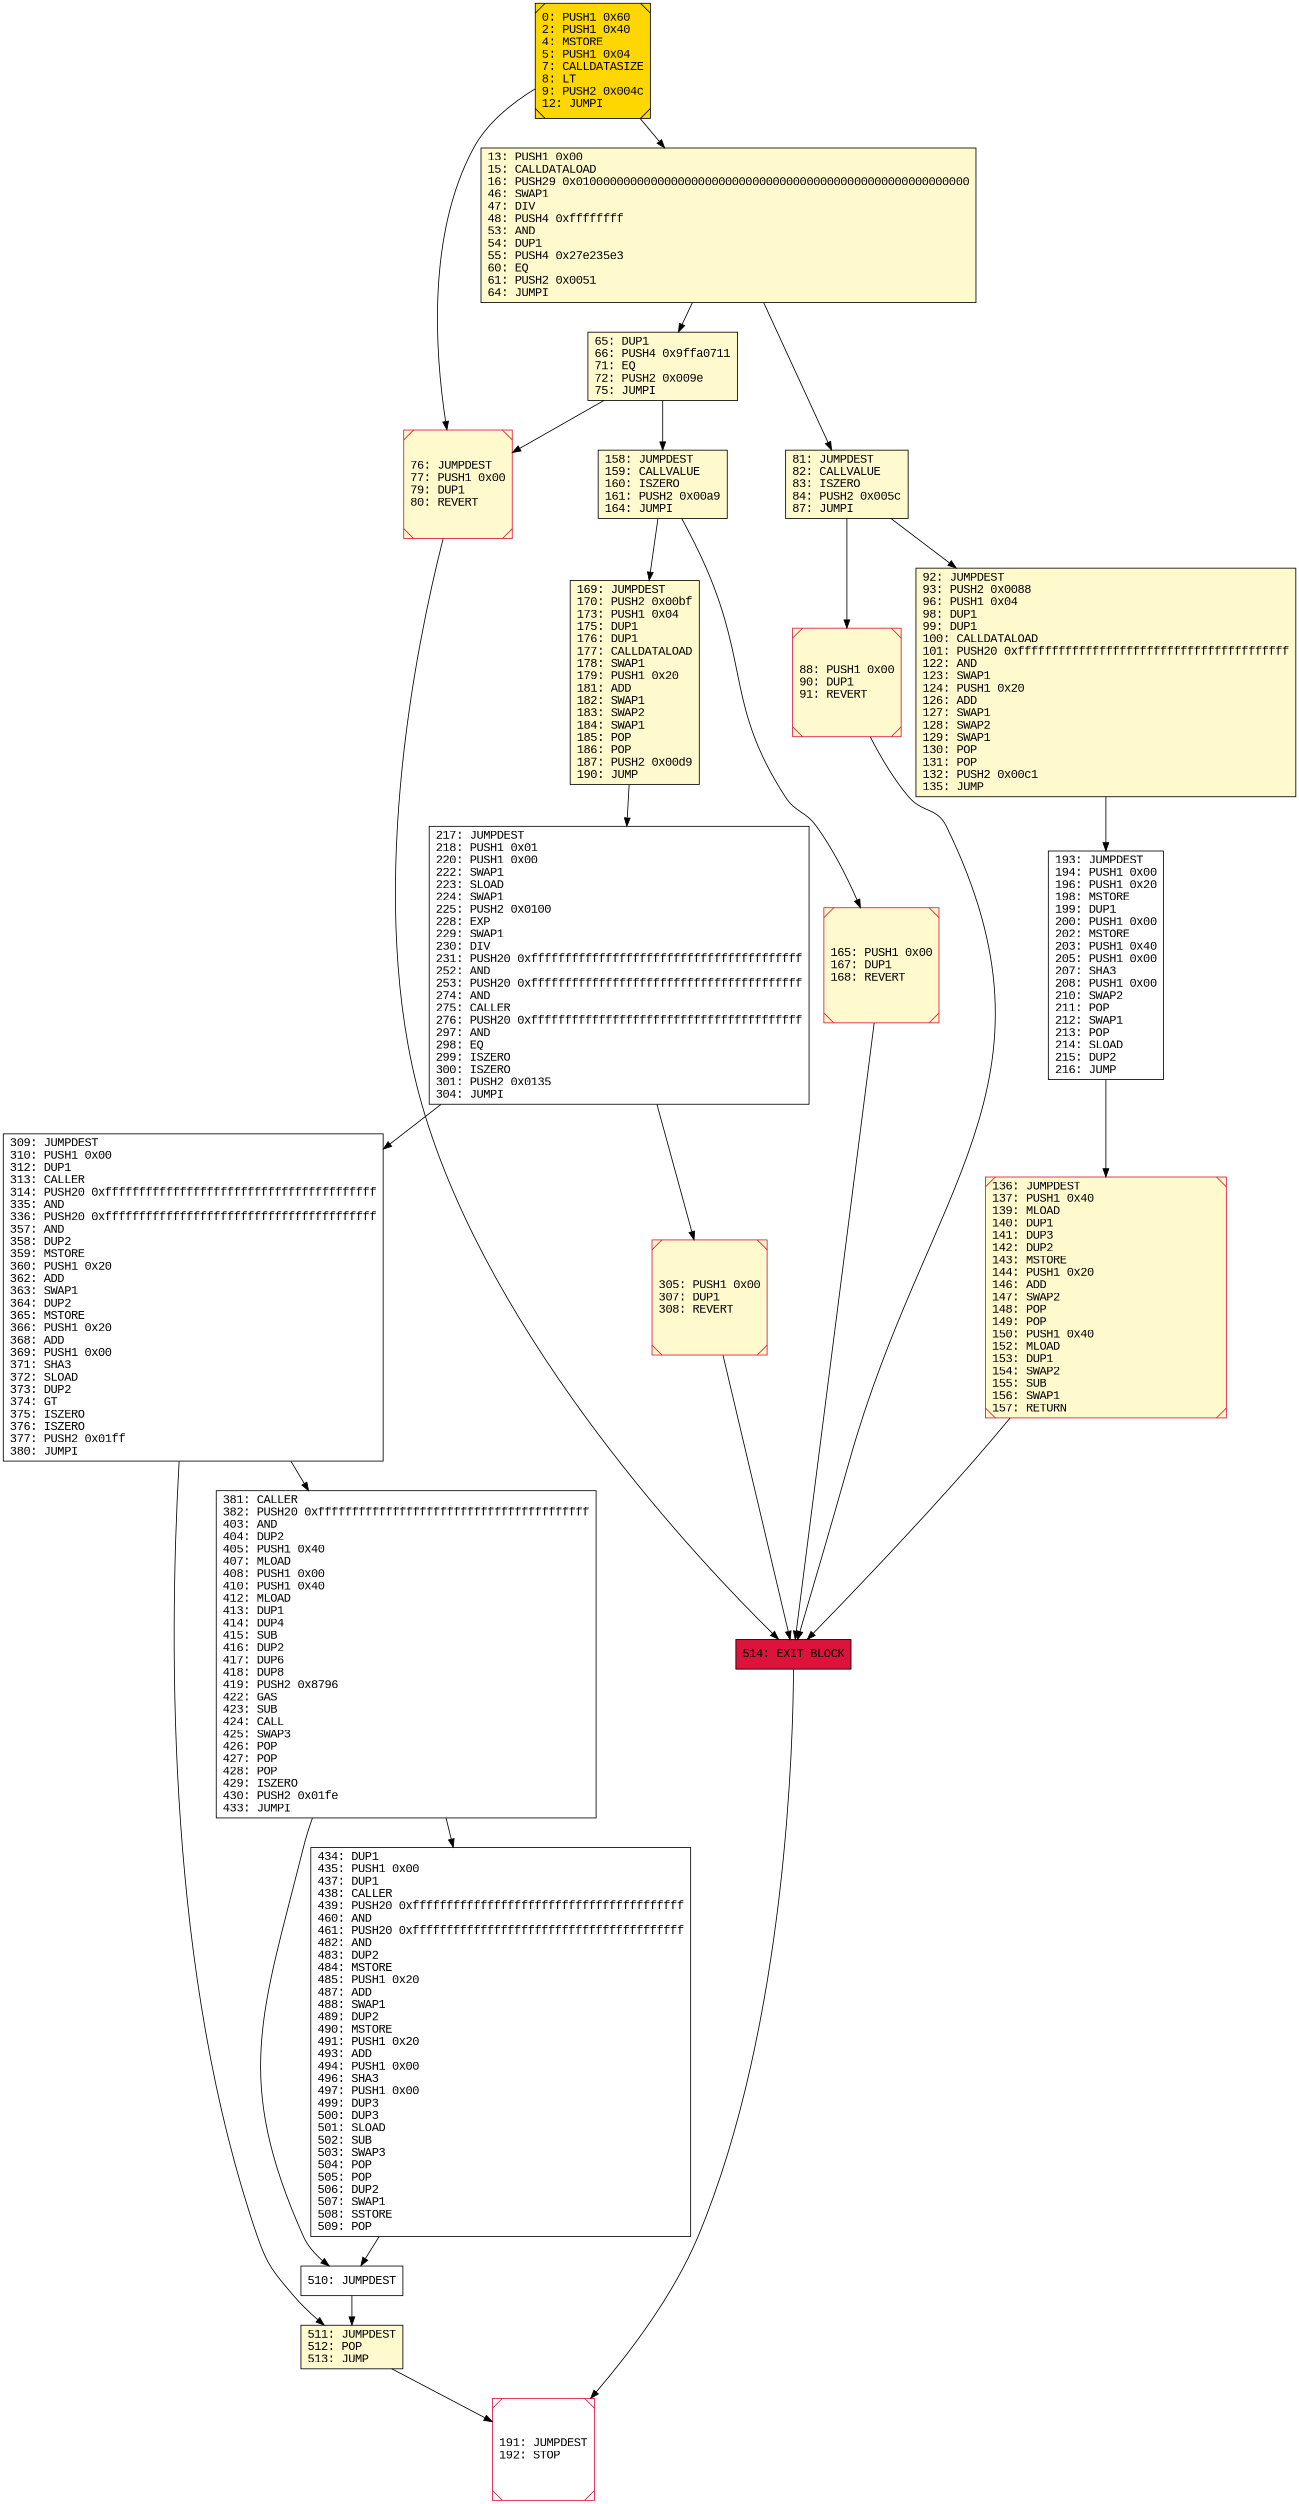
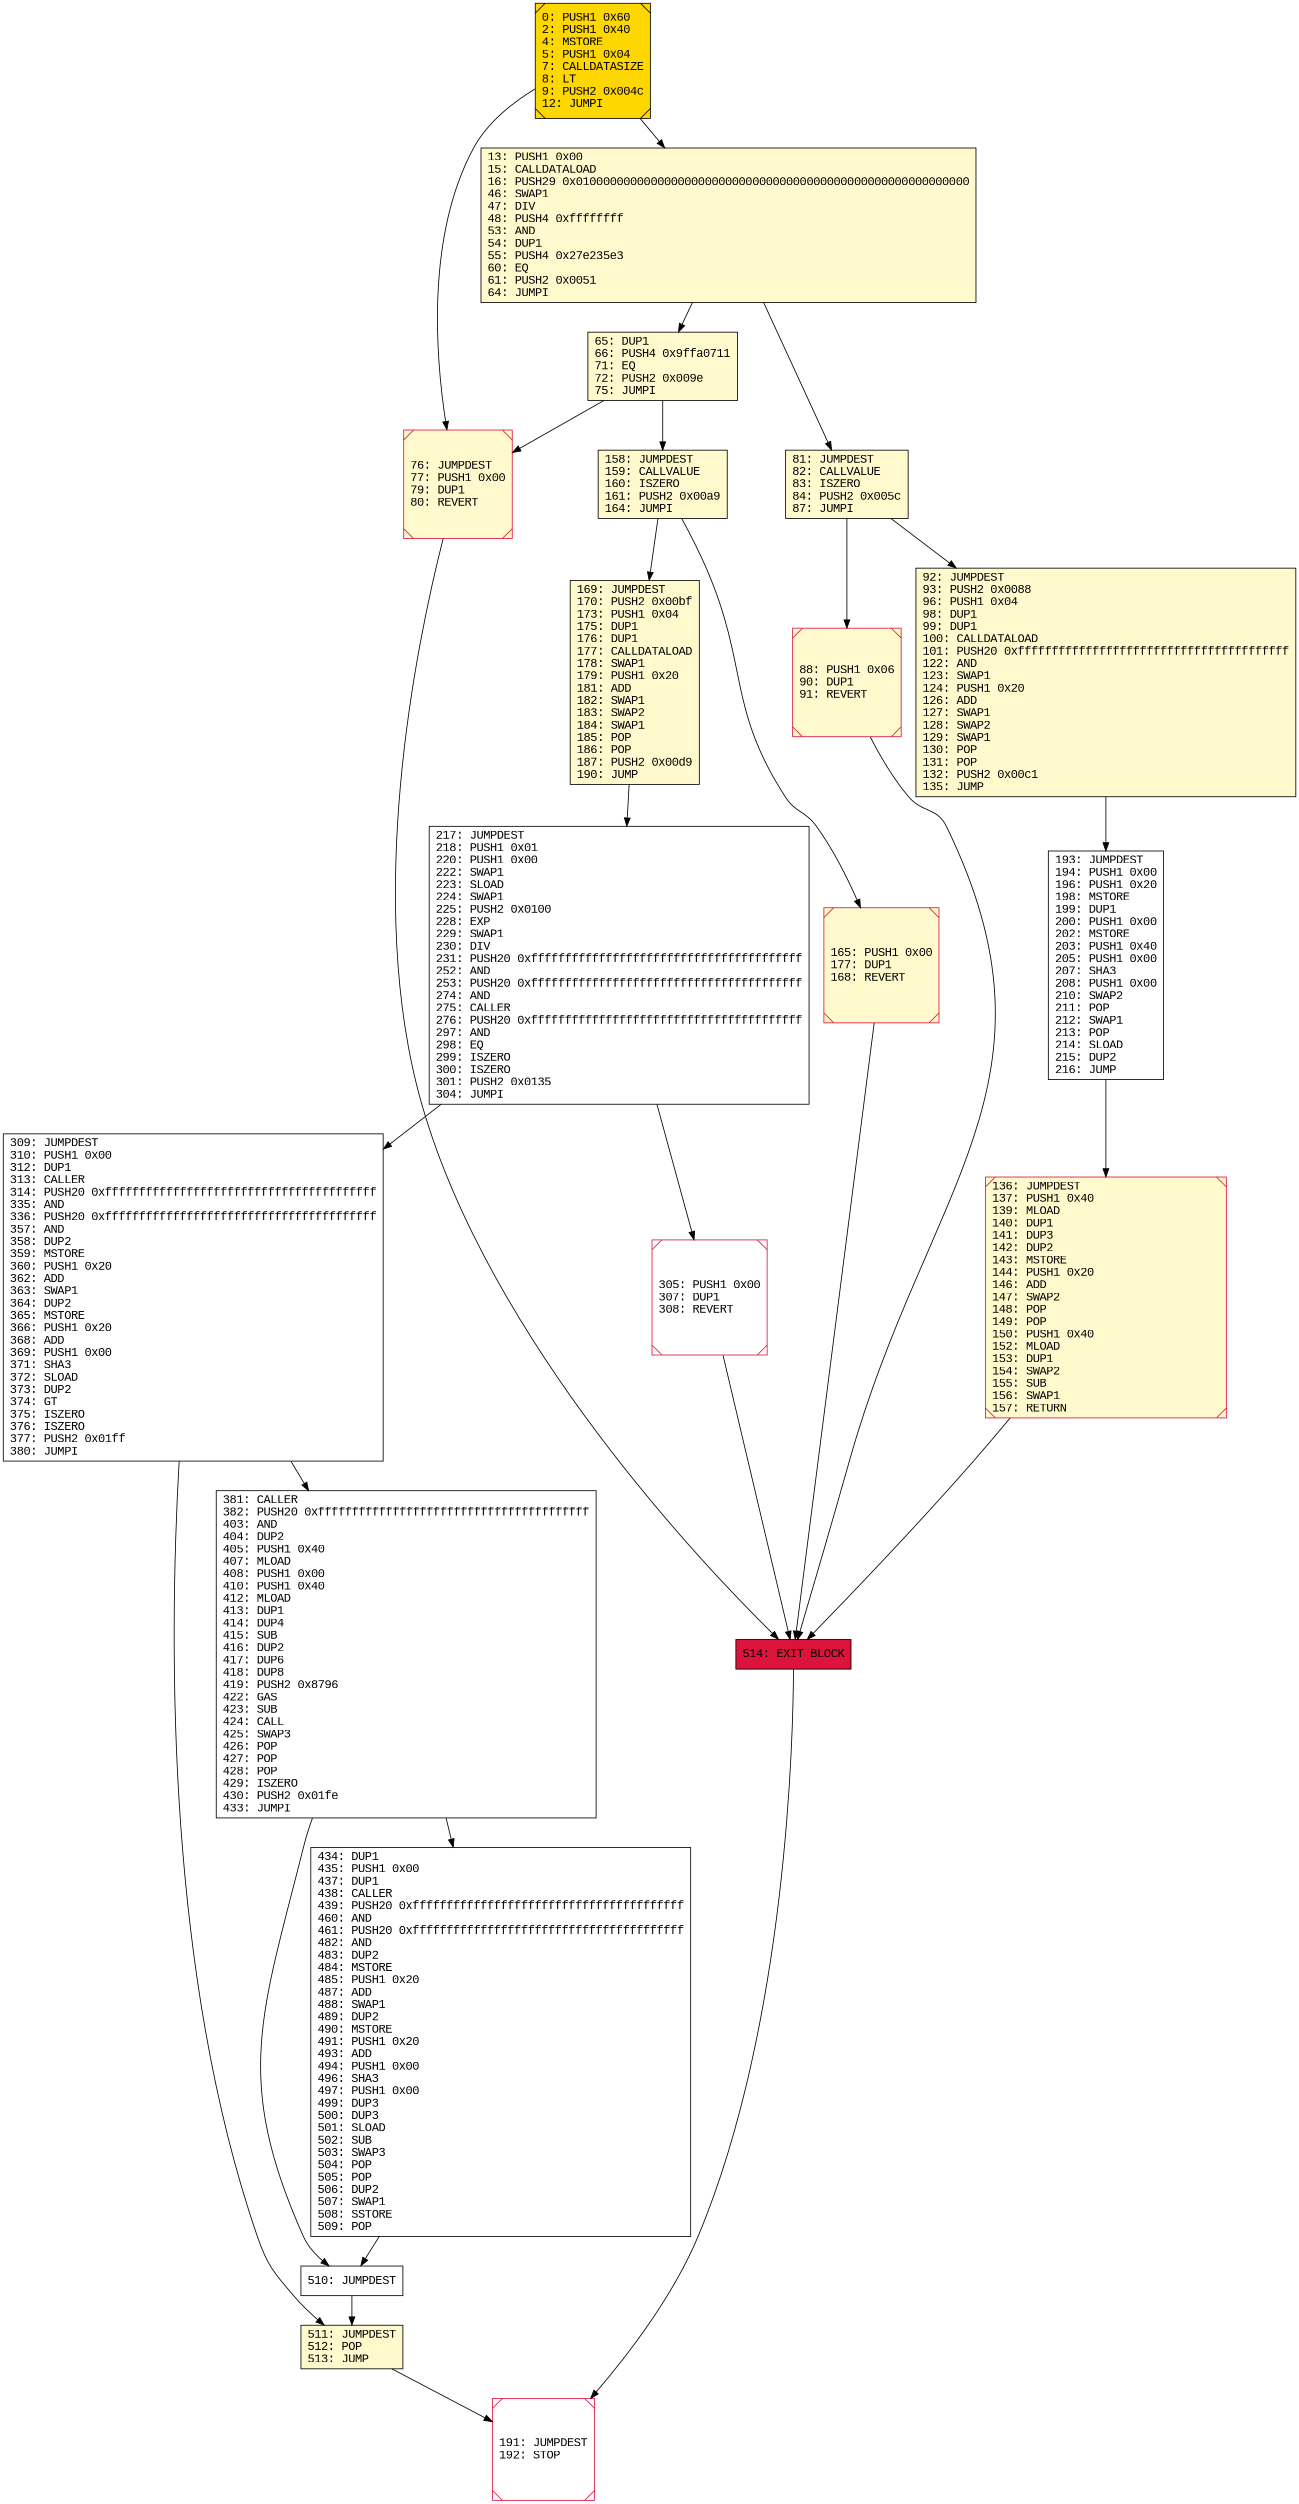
  digraph {
    fontname="Liberation Mono"
    rankdir=UD
    node [color=black fillcolor=lemonchiffon fontcolor=black fontname="Liberation Mono" shape=box style=filled]
    edge [fontname="Liberation Mono"]
    n1 [label="92: JUMPDEST\l93: PUSH2 0x0088\l96: PUSH1 0x04\l98: DUP1\l99: DUP1\l100: CALLDATALOAD\l101: PUSH20 0xffffffffffffffffffffffffffffffffffffffff\l122: AND\l123: SWAP1\l124: PUSH1 0x20\l126: ADD\l127: SWAP1\l128: SWAP2\l129: SWAP1\l130: POP\l131: POP\l132: PUSH2 0x00c1\l135: JUMP\l"]
    n2 [fillcolor=white label="193: JUMPDEST\l194: PUSH1 0x00\l196: PUSH1 0x20\l198: MSTORE\l199: DUP1\l200: PUSH1 0x00\l202: MSTORE\l203: PUSH1 0x40\l205: PUSH1 0x00\l207: SHA3\l208: PUSH1 0x00\l210: SWAP2\l211: POP\l212: SWAP1\l213: POP\l214: SLOAD\l215: DUP2\l216: JUMP\l"]
    n3 [color=crimson label="136: JUMPDEST\l137: PUSH1 0x40\l139: MLOAD\l140: DUP1\l141: DUP3\l142: DUP2\l143: MSTORE\l144: PUSH1 0x20\l146: ADD\l147: SWAP2\l148: POP\l149: POP\l150: PUSH1 0x40\l152: MLOAD\l153: DUP1\l154: SWAP2\l155: SUB\l156: SWAP1\l157: RETURN\l" shape=Msquare]
    n4 [fillcolor=crimson label="514: EXIT BLOCK\l"]
    n5 [color=crimson fillcolor=white label="191: JUMPDEST\l192: STOP\l" shape=Msquare]
-   n6 [color=crimson label="165: PUSH1 0x00\l167: DUP1\l168: REVERT\l" shape=Msquare]
+   n6 [color=crimson label="165: PUSH1 0x00\l177: DUP1\l168: REVERT\l" shape=Msquare]
    n7 [fillcolor=white label="217: JUMPDEST\l218: PUSH1 0x01\l220: PUSH1 0x00\l222: SWAP1\l223: SLOAD\l224: SWAP1\l225: PUSH2 0x0100\l228: EXP\l229: SWAP1\l230: DIV\l231: PUSH20 0xffffffffffffffffffffffffffffffffffffffff\l252: AND\l253: PUSH20 0xffffffffffffffffffffffffffffffffffffffff\l274: AND\l275: CALLER\l276: PUSH20 0xffffffffffffffffffffffffffffffffffffffff\l297: AND\l298: EQ\l299: ISZERO\l300: ISZERO\l301: PUSH2 0x0135\l304: JUMPI\l"]
    n8 [fillcolor=white label="309: JUMPDEST\l310: PUSH1 0x00\l312: DUP1\l313: CALLER\l314: PUSH20 0xffffffffffffffffffffffffffffffffffffffff\l335: AND\l336: PUSH20 0xffffffffffffffffffffffffffffffffffffffff\l357: AND\l358: DUP2\l359: MSTORE\l360: PUSH1 0x20\l362: ADD\l363: SWAP1\l364: DUP2\l365: MSTORE\l366: PUSH1 0x20\l368: ADD\l369: PUSH1 0x00\l371: SHA3\l372: SLOAD\l373: DUP2\l374: GT\l375: ISZERO\l376: ISZERO\l377: PUSH2 0x01ff\l380: JUMPI\l"]
-   n9 [color=crimson label="305: PUSH1 0x00\l307: DUP1\l308: REVERT\l" shape=Msquare]
+   n9 [color=crimson fillcolor=white label="305: PUSH1 0x00\l307: DUP1\l308: REVERT\l" shape=Msquare]
    n10 [fillcolor=white label="381: CALLER\l382: PUSH20 0xffffffffffffffffffffffffffffffffffffffff\l403: AND\l404: DUP2\l405: PUSH1 0x40\l407: MLOAD\l408: PUSH1 0x00\l410: PUSH1 0x40\l412: MLOAD\l413: DUP1\l414: DUP4\l415: SUB\l416: DUP2\l417: DUP6\l418: DUP8\l419: PUSH2 0x8796\l422: GAS\l423: SUB\l424: CALL\l425: SWAP3\l426: POP\l427: POP\l428: POP\l429: ISZERO\l430: PUSH2 0x01fe\l433: JUMPI\l"]
    n11 [label="511: JUMPDEST\l512: POP\l513: JUMP\l"]
    n12 [fillcolor=gold label="0: PUSH1 0x60\l2: PUSH1 0x40\l4: MSTORE\l5: PUSH1 0x04\l7: CALLDATASIZE\l8: LT\l9: PUSH2 0x004c\l12: JUMPI\l" shape=Msquare]
    n13 [color=crimson label="76: JUMPDEST\l77: PUSH1 0x00\l79: DUP1\l80: REVERT\l" shape=Msquare]
    n14 [label="13: PUSH1 0x00\l15: CALLDATALOAD\l16: PUSH29 0x0100000000000000000000000000000000000000000000000000000000\l46: SWAP1\l47: DIV\l48: PUSH4 0xffffffff\l53: AND\l54: DUP1\l55: PUSH4 0x27e235e3\l60: EQ\l61: PUSH2 0x0051\l64: JUMPI\l"]
    n15 [label="81: JUMPDEST\l82: CALLVALUE\l83: ISZERO\l84: PUSH2 0x005c\l87: JUMPI\l"]
    n16 [label="65: DUP1\l66: PUSH4 0x9ffa0711\l71: EQ\l72: PUSH2 0x009e\l75: JUMPI\l"]
    n17 [fillcolor=white label="510: JUMPDEST\l"]
    n18 [fillcolor=white label="434: DUP1\l435: PUSH1 0x00\l437: DUP1\l438: CALLER\l439: PUSH20 0xffffffffffffffffffffffffffffffffffffffff\l460: AND\l461: PUSH20 0xffffffffffffffffffffffffffffffffffffffff\l482: AND\l483: DUP2\l484: MSTORE\l485: PUSH1 0x20\l487: ADD\l488: SWAP1\l489: DUP2\l490: MSTORE\l491: PUSH1 0x20\l493: ADD\l494: PUSH1 0x00\l496: SHA3\l497: PUSH1 0x00\l499: DUP3\l500: DUP3\l501: SLOAD\l502: SUB\l503: SWAP3\l504: POP\l505: POP\l506: DUP2\l507: SWAP1\l508: SSTORE\l509: POP\l"]
    n19 [label="169: JUMPDEST\l170: PUSH2 0x00bf\l173: PUSH1 0x04\l175: DUP1\l176: DUP1\l177: CALLDATALOAD\l178: SWAP1\l179: PUSH1 0x20\l181: ADD\l182: SWAP1\l183: SWAP2\l184: SWAP1\l185: POP\l186: POP\l187: PUSH2 0x00d9\l190: JUMP\l"]
-   n20 [color=crimson label="88: PUSH1 0x00\l90: DUP1\l91: REVERT\l" shape=Msquare]
+   n20 [color=crimson label="88: PUSH1 0x06\l90: DUP1\l91: REVERT\l" shape=Msquare]
    n21 [label="158: JUMPDEST\l159: CALLVALUE\l160: ISZERO\l161: PUSH2 0x00a9\l164: JUMPI\l"]
    n1 -> n2
    n2 -> n3
    n3 -> n4
    n4 -> n5
    n6 -> n4
    n7 -> n8
    n7 -> n9
    n8 -> n10
    n8 -> n11
    n9 -> n4
    n10 -> n17
    n10 -> n18
    n11 -> n5
    n12 -> n13
    n12 -> n14
    n13 -> n4
    n14 -> n15
    n14 -> n16
    n15 -> n1
    n15 -> n20
    n16 -> n13
    n16 -> n21
    n17 -> n11
    n18 -> n17
    n19 -> n7
    n20 -> n4
    n21 -> n6
    n21 -> n19
  }
